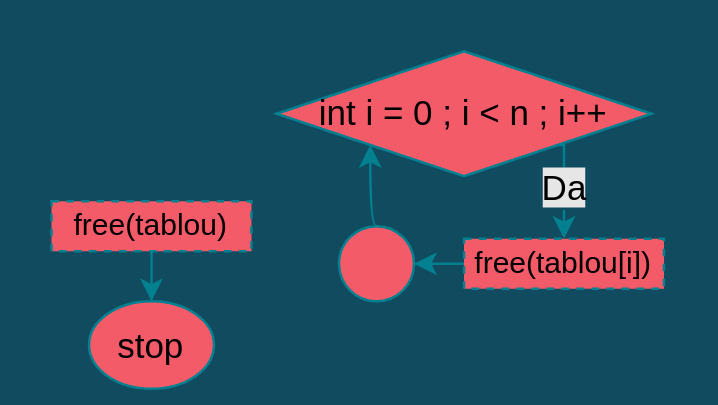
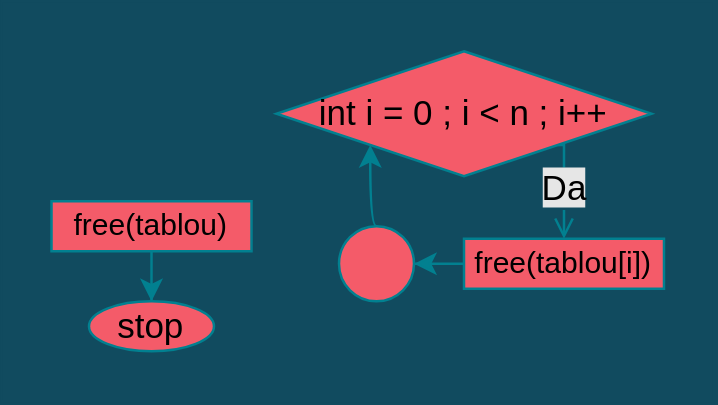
  <mxCell id="0" />
  <mxCell id="1" parent="0" />
- <mxCell id="2" value="&lt;font style=&quot;font-size: 14px ; background-color: rgb(230 , 230 , 230)&quot;&gt;Da&lt;/font&gt;" style="edgeStyle=orthogonalEdgeStyle;rounded=0;orthogonalLoop=1;jettySize=auto;html=1;exitX=1;exitY=1;exitDx=0;exitDy=0;entryX=0.5;entryY=0;entryDx=0;entryDy=0;strokeColor=#028090;fontSize=14;labelBackgroundColor=#114B5F;" edge="1" parent="1" source="3" target="8"><mxGeometry relative="1" as="geometry"><mxPoint x="249.375" y="85" as="targetPoint" /></mxGeometry></mxCell>
+ <mxCell id="2" value="&lt;font style=&quot;font-size: 14px ; background-color: rgb(230 , 230 , 230)&quot;&gt;Da&lt;/font&gt;" style="edgeStyle=orthogonalEdgeStyle;rounded=0;orthogonalLoop=1;jettySize=auto;html=1;exitX=1;exitY=1;exitDx=0;exitDy=0;entryX=0.5;entryY=0;entryDx=0;entryDy=0;strokeColor=#028090;fontSize=14;labelBackgroundColor=#114B5F;endArrow=open;" edge="1" parent="1" source="3" target="8"><mxGeometry relative="1" as="geometry"><mxPoint x="249.375" y="85" as="targetPoint" /></mxGeometry></mxCell>
  <mxCell id="3" value="int i = 0 ; i &amp;lt; n ; i++" style="rhombus;whiteSpace=wrap;html=1;strokeColor=#028090;fillColor=#F45B69;labelBackgroundColor=none;fontSize=14;" vertex="1" parent="1"><mxGeometry x="110" y="20" width="150" height="50" as="geometry" /></mxCell>
  <mxCell id="4" style="edgeStyle=orthogonalEdgeStyle;curved=1;orthogonalLoop=1;jettySize=auto;html=1;exitX=0.5;exitY=0;exitDx=0;exitDy=0;entryX=0;entryY=1;entryDx=0;entryDy=0;strokeColor=#028090;labelBackgroundColor=none;fontSize=14;" edge="1" parent="1" source="5" target="3"><mxGeometry relative="1" as="geometry" /></mxCell>
  <mxCell id="5" value="" style="ellipse;whiteSpace=wrap;html=1;strokeColor=#028090;fillColor=#F45B69;labelBackgroundColor=none;fontSize=14;" vertex="1" parent="1"><mxGeometry x="135" y="90" width="30" height="30" as="geometry" /></mxCell>
- <mxCell id="6" value="stop" style="ellipse;whiteSpace=wrap;html=1;strokeColor=#028090;fillColor=#F45B69;labelBackgroundColor=none;fontSize=14;" vertex="1" parent="1"><mxGeometry x="35" y="120" width="50" height="35" as="geometry" /></mxCell>
+ <mxCell id="6" value="stop" style="ellipse;whiteSpace=wrap;html=1;strokeColor=#028090;fillColor=#F45B69;labelBackgroundColor=none;fontSize=14;" vertex="1" parent="1"><mxGeometry x="35" y="120" width="50" height="20" as="geometry" /></mxCell>
  <mxCell id="7" style="edgeStyle=orthogonalEdgeStyle;rounded=0;orthogonalLoop=1;jettySize=auto;html=1;entryX=1;entryY=0.5;entryDx=0;entryDy=0;strokeColor=#028090;labelBackgroundColor=#114B5F;" edge="1" parent="1" source="8" target="5"><mxGeometry relative="1" as="geometry" /></mxCell>
- <mxCell id="8" value="free(tablou[i])" style="rounded=0;whiteSpace=wrap;html=1;fillColor=#F45B69;strokeColor=#028090;dashed=1;" vertex="1" parent="1"><mxGeometry x="185" y="95" width="80" height="20" as="geometry" /></mxCell>
+ <mxCell id="8" value="free(tablou[i])" style="rounded=0;whiteSpace=wrap;html=1;fillColor=#F45B69;strokeColor=#028090;" vertex="1" parent="1"><mxGeometry x="185" y="95" width="80" height="20" as="geometry" /></mxCell>
  <mxCell id="9" style="edgeStyle=orthogonalEdgeStyle;rounded=0;orthogonalLoop=1;jettySize=auto;html=1;entryX=0.5;entryY=0;entryDx=0;entryDy=0;strokeColor=#028090;labelBackgroundColor=#114B5F;" edge="1" parent="1" source="10" target="6"><mxGeometry relative="1" as="geometry" /></mxCell>
- <mxCell id="10" value="free(tablou)" style="rounded=0;whiteSpace=wrap;html=1;fillColor=#F45B69;strokeColor=#028090;dashed=1;" vertex="1" parent="1"><mxGeometry x="20" y="80" width="80" height="20" as="geometry" /></mxCell>
+ <mxCell id="10" value="free(tablou)" style="rounded=0;whiteSpace=wrap;html=1;fillColor=#F45B69;strokeColor=#028090;" vertex="1" parent="1"><mxGeometry x="20" y="80" width="80" height="20" as="geometry" /></mxCell>
